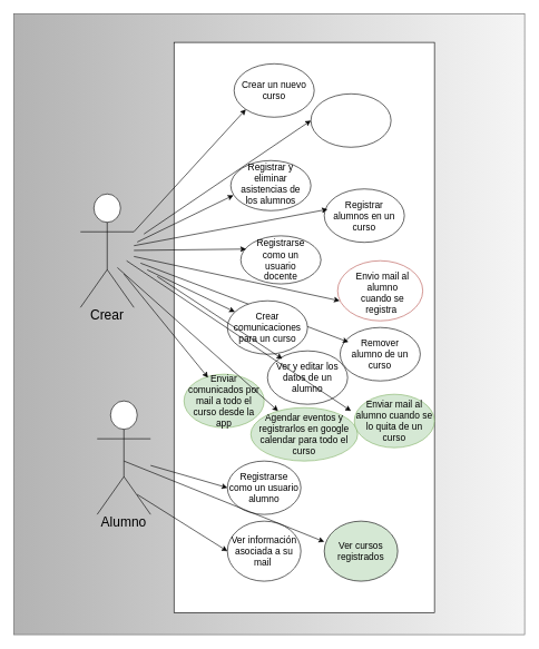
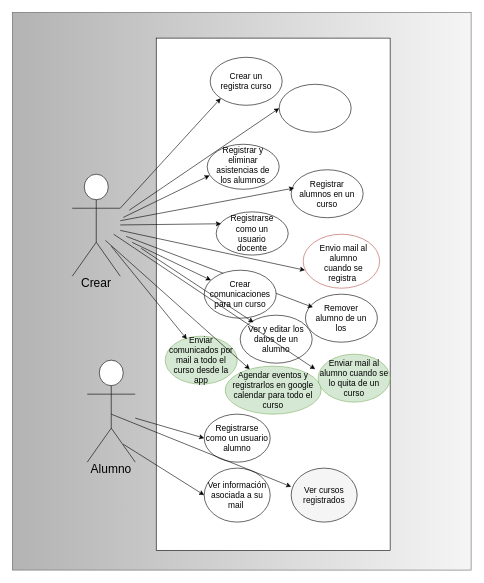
  <mxCell id="0" />
  <mxCell id="1" parent="0" />
  <mxCell id="2" value="" style="rounded=0;whiteSpace=wrap;html=1;fontSize=20;align=left;gradientColor=#b3b3b3;fillColor=#f5f5f5;strokeColor=#666666;direction=south;" parent="1" vertex="1"><mxGeometry x="20" y="20" width="765" height="930" as="geometry" /></mxCell>
  <mxCell id="3" value="" style="rounded=0;whiteSpace=wrap;html=1;strokeColor=#000000;fontSize=20;align=left;" parent="1" vertex="1"><mxGeometry x="260" y="63" width="390" height="854" as="geometry" /></mxCell>
  <mxCell id="4" value="" style="ellipse;whiteSpace=wrap;html=1;strokeColor=#b85450;fontSize=14;align=left;fillColor=#FFFFFF;" parent="1" vertex="1"><mxGeometry x="505" y="390" width="127.5" height="90" as="geometry" /></mxCell>
  <mxCell id="5" value="" style="shape=umlActor;verticalLabelPosition=bottom;labelBackgroundColor=#ffffff;verticalAlign=top;html=1;outlineConnect=0;strokeColor=#000000;fontSize=20;align=left;" parent="1" vertex="1"><mxGeometry x="120" y="290" width="80" height="170" as="geometry" /></mxCell>
  <mxCell id="6" value="" style="ellipse;whiteSpace=wrap;html=1;strokeColor=#000000;fontSize=20;align=left;" parent="1" vertex="1"><mxGeometry x="350" y="95" width="120" height="80" as="geometry" /></mxCell>
  <mxCell id="7" value="" style="ellipse;whiteSpace=wrap;html=1;strokeColor=#000000;fontSize=20;align=left;" parent="1" vertex="1"><mxGeometry x="465" y="140" width="120" height="80" as="geometry" /></mxCell>
  <mxCell id="8" value="" style="ellipse;whiteSpace=wrap;html=1;strokeColor=#000000;fontSize=20;align=left;" parent="1" vertex="1"><mxGeometry x="345" y="240" width="120" height="75" as="geometry" /></mxCell>
  <mxCell id="9" value="" style="endArrow=classic;html=1;fontSize=20;entryX=0;entryY=1;entryDx=0;entryDy=0;exitX=1;exitY=0.333;exitDx=0;exitDy=0;exitPerimeter=0;" parent="1" source="5" target="6" edge="1"><mxGeometry width="50" height="50" relative="1" as="geometry"><mxPoint x="235" y="323" as="sourcePoint" /><mxPoint x="350" y="146" as="targetPoint" /></mxGeometry></mxCell>
  <mxCell id="10" value="Crear&lt;br&gt;" style="text;html=1;strokeColor=none;fillColor=none;align=center;verticalAlign=middle;whiteSpace=wrap;rounded=0;fontSize=20;" parent="1" vertex="1"><mxGeometry x="155" y="460" width="10" height="20" as="geometry" /></mxCell>
  <mxCell id="11" value="" style="endArrow=classic;html=1;fontSize=20;entryX=0.033;entryY=0.693;entryDx=0;entryDy=0;entryPerimeter=0;" parent="1" target="8" edge="1"><mxGeometry width="50" height="50" relative="1" as="geometry"><mxPoint x="205" y="362" as="sourcePoint" /><mxPoint x="455" y="320" as="targetPoint" /></mxGeometry></mxCell>
- <mxCell id="12" value="Crear un nuevo curso" style="text;html=1;strokeColor=none;fillColor=none;align=center;verticalAlign=middle;whiteSpace=wrap;rounded=0;fontSize=14;" parent="1" vertex="1"><mxGeometry x="360" y="100" width="100" height="70" as="geometry" /></mxCell>
+ <mxCell id="12" value="Crear un registra curso" style="text;html=1;strokeColor=none;fillColor=none;align=center;verticalAlign=middle;whiteSpace=wrap;rounded=0;fontSize=14;" parent="1" vertex="1"><mxGeometry x="360" y="100" width="100" height="70" as="geometry" /></mxCell>
  <mxCell id="13" value="Registrar y eliminar asistencias de los alumnos" style="text;html=1;strokeColor=none;fillColor=none;align=center;verticalAlign=middle;whiteSpace=wrap;rounded=0;fontSize=14;" parent="1" vertex="1"><mxGeometry x="355" y="240" width="100" height="70" as="geometry" /></mxCell>
  <mxCell id="14" value="" style="ellipse;whiteSpace=wrap;html=1;strokeColor=#000000;fontSize=14;align=left;" parent="1" vertex="1"><mxGeometry x="485" y="282.5" width="120" height="80" as="geometry" /></mxCell>
  <mxCell id="15" value="" style="endArrow=classic;html=1;fontSize=20;entryX=-0.05;entryY=0.364;entryDx=0;entryDy=0;entryPerimeter=0;" parent="1" source="5" target="16" edge="1"><mxGeometry width="50" height="50" relative="1" as="geometry"><mxPoint x="215" y="449.997" as="sourcePoint" /><mxPoint x="352.04" y="518.92" as="targetPoint" /></mxGeometry></mxCell>
  <mxCell id="16" value="Registrar alumnos en un curso" style="text;html=1;strokeColor=none;fillColor=none;align=center;verticalAlign=middle;whiteSpace=wrap;rounded=0;fontSize=14;" parent="1" vertex="1"><mxGeometry x="495" y="287.5" width="100" height="70" as="geometry" /></mxCell>
  <mxCell id="17" value="" style="endArrow=classic;html=1;fontSize=20;entryX=0;entryY=0.5;entryDx=0;entryDy=0;" parent="1" target="7" edge="1"><mxGeometry width="50" height="50" relative="1" as="geometry"><mxPoint x="215" y="350" as="sourcePoint" /><mxPoint x="360" y="231.04" as="targetPoint" /></mxGeometry></mxCell>
  <mxCell id="18" style="edgeStyle=orthogonalEdgeStyle;rounded=0;orthogonalLoop=1;jettySize=auto;html=1;exitX=1;exitY=0.5;exitDx=0;exitDy=0;entryX=1;entryY=0.5;entryDx=0;entryDy=0;" parent="1" source="19" target="20" edge="1"><mxGeometry relative="1" as="geometry" /></mxCell>
  <mxCell id="19" value="" style="ellipse;whiteSpace=wrap;html=1;strokeColor=#000000;fontSize=14;align=left;" parent="1" vertex="1"><mxGeometry x="360" y="352.75" width="120" height="72" as="geometry" /></mxCell>
  <mxCell id="20" value="Registrarse como un usuario docente" style="text;html=1;strokeColor=none;fillColor=none;align=center;verticalAlign=middle;whiteSpace=wrap;rounded=0;fontSize=14;" parent="1" vertex="1"><mxGeometry x="375" y="357.5" width="90" height="62.5" as="geometry" /></mxCell>
  <mxCell id="21" value="" style="endArrow=classic;html=1;fontSize=20;entryX=0.067;entryY=0.275;entryDx=0;entryDy=0;entryPerimeter=0;" parent="1" source="5" target="19" edge="1"><mxGeometry width="50" height="50" relative="1" as="geometry"><mxPoint x="205" y="430.004" as="sourcePoint" /><mxPoint x="355" y="470" as="targetPoint" /></mxGeometry></mxCell>
  <mxCell id="22" value="" style="shape=umlActor;verticalLabelPosition=bottom;labelBackgroundColor=#ffffff;verticalAlign=top;html=1;outlineConnect=0;strokeColor=#000000;fontSize=20;align=left;" parent="1" vertex="1"><mxGeometry x="145" y="600" width="80" height="170" as="geometry" /></mxCell>
  <mxCell id="23" value="Alumno&lt;br&gt;" style="text;html=1;strokeColor=none;fillColor=none;align=center;verticalAlign=middle;whiteSpace=wrap;rounded=0;fontSize=20;" parent="1" vertex="1"><mxGeometry x="180" y="770" width="10" height="20" as="geometry" /></mxCell>
  <mxCell id="24" value="Envio mail al alumno cuando se registra&amp;nbsp;" style="text;html=1;strokeColor=none;fillColor=none;align=center;verticalAlign=middle;whiteSpace=wrap;rounded=0;fontSize=14;" parent="1" vertex="1"><mxGeometry x="525" y="436.5" width="95" height="3.5" as="geometry" /></mxCell>
  <mxCell id="25" value="" style="ellipse;whiteSpace=wrap;html=1;strokeColor=#000000;fontSize=14;align=left;fillColor=#FFFFFF;" parent="1" vertex="1"><mxGeometry x="508.75" y="490" width="120" height="80" as="geometry" /></mxCell>
  <mxCell id="26" value="" style="endArrow=classic;html=1;fontSize=20;entryX=0.024;entryY=0.667;entryDx=0;entryDy=0;entryPerimeter=0;" parent="1" source="5" target="4" edge="1"><mxGeometry width="50" height="50" relative="1" as="geometry"><mxPoint x="255" y="378.739" as="sourcePoint" /><mxPoint x="378.04" y="382.55" as="targetPoint" /></mxGeometry></mxCell>
- <mxCell id="27" value="Remover alumno de un curso" style="text;html=1;strokeColor=none;fillColor=none;align=center;verticalAlign=middle;whiteSpace=wrap;rounded=0;fontSize=14;" parent="1" vertex="1"><mxGeometry x="521.25" y="470" width="95" height="120" as="geometry" /></mxCell>
+ <mxCell id="27" value="Remover alumno de un los" style="text;html=1;strokeColor=none;fillColor=none;align=center;verticalAlign=middle;whiteSpace=wrap;rounded=0;fontSize=14;" parent="1" vertex="1"><mxGeometry x="521.25" y="470" width="95" height="120" as="geometry" /></mxCell>
  <mxCell id="28" value="" style="endArrow=classic;html=1;fontSize=20;" parent="1" target="27" edge="1"><mxGeometry width="50" height="50" relative="1" as="geometry"><mxPoint x="210" y="393.623" as="sourcePoint" /><mxPoint x="518.06" y="460.03" as="targetPoint" /></mxGeometry></mxCell>
  <mxCell id="29" value="Crear comunicaciones para un curso" style="ellipse;whiteSpace=wrap;html=1;fontSize=14;align=center;fillColor=#FFFFFF;" parent="1" vertex="1"><mxGeometry x="340" y="450" width="120" height="80" as="geometry" /></mxCell>
  <mxCell id="30" value="" style="endArrow=classic;html=1;fontSize=20;" parent="1" target="29" edge="1"><mxGeometry width="50" height="50" relative="1" as="geometry"><mxPoint x="220" y="403.623" as="sourcePoint" /><mxPoint x="505" y="520.518" as="targetPoint" /></mxGeometry></mxCell>
  <mxCell id="31" value="Ver y editar los datos de un alumno" style="ellipse;whiteSpace=wrap;html=1;strokeColor=#000000;fontSize=14;align=center;fillColor=#FFFFFF;" parent="1" vertex="1"><mxGeometry x="400" y="525" width="120" height="80" as="geometry" /></mxCell>
  <mxCell id="32" value="" style="endArrow=classic;html=1;fontSize=20;" parent="1" edge="1"><mxGeometry width="50" height="50" relative="1" as="geometry"><mxPoint x="235" y="413.623" as="sourcePoint" /><mxPoint x="422.25" y="536.933" as="targetPoint" /></mxGeometry></mxCell>
  <mxCell id="33" value="Ver información asociada a su mail&amp;nbsp;" style="ellipse;whiteSpace=wrap;html=1;strokeColor=#000000;fontSize=14;align=center;fillColor=#FFFFFF;" parent="1" vertex="1"><mxGeometry x="340" y="780" width="110" height="90" as="geometry" /></mxCell>
  <mxCell id="34" value="Registrarse como un usuario alumno" style="ellipse;whiteSpace=wrap;html=1;strokeColor=#000000;fontSize=14;align=center;fillColor=#FFFFFF;" parent="1" vertex="1"><mxGeometry x="340" y="690" width="110" height="80" as="geometry" /></mxCell>
  <mxCell id="35" value="" style="endArrow=classic;html=1;fontSize=20;entryX=0;entryY=0.5;entryDx=0;entryDy=0;" parent="1" source="22" target="34" edge="1"><mxGeometry width="50" height="50" relative="1" as="geometry"><mxPoint x="240" y="423.623" as="sourcePoint" /><mxPoint x="363.292" y="556.042" as="targetPoint" /></mxGeometry></mxCell>
  <mxCell id="36" value="" style="endArrow=classic;html=1;fontSize=20;entryX=0;entryY=0.5;entryDx=0;entryDy=0;exitX=0.75;exitY=0.824;exitDx=0;exitDy=0;exitPerimeter=0;" parent="1" source="22" target="33" edge="1"><mxGeometry width="50" height="50" relative="1" as="geometry"><mxPoint x="235" y="691.25" as="sourcePoint" /><mxPoint x="355" y="680" as="targetPoint" /></mxGeometry></mxCell>
  <mxCell id="37" value="Enviar comunicados por mail a todo el curso desde la app" style="ellipse;whiteSpace=wrap;html=1;strokeColor=#82b366;fontSize=14;align=center;fillColor=#d5e8d4;" parent="1" vertex="1"><mxGeometry x="275" y="560" width="120" height="80" as="geometry" /></mxCell>
  <mxCell id="38" value="" style="endArrow=classic;html=1;fontSize=20;entryX=0.3;entryY=0.063;entryDx=0;entryDy=0;entryPerimeter=0;" parent="1" target="37" edge="1"><mxGeometry width="50" height="50" relative="1" as="geometry"><mxPoint x="185" y="410" as="sourcePoint" /><mxPoint x="432.25" y="546.933" as="targetPoint" /></mxGeometry></mxCell>
  <mxCell id="39" value="Agendar eventos y registrarlos en google calendar para todo el curso" style="ellipse;whiteSpace=wrap;html=1;strokeColor=#82b366;fontSize=14;align=center;fillColor=#d5e8d4;" parent="1" vertex="1"><mxGeometry x="375" y="610" width="160" height="80" as="geometry" /></mxCell>
  <mxCell id="40" value="" style="endArrow=classic;html=1;fontSize=20;exitX=0.151;exitY=0.276;exitDx=0;exitDy=0;exitPerimeter=0;" parent="1" target="39" edge="1"><mxGeometry width="50" height="50" relative="1" as="geometry"><mxPoint x="175.23" y="400.28" as="sourcePoint" /><mxPoint x="321" y="575.04" as="targetPoint" /></mxGeometry></mxCell>
- <mxCell id="41" value="Ver cursos registrados" style="ellipse;whiteSpace=wrap;html=1;strokeColor=#000000;fontSize=14;align=center;fillColor=#D5E8D4;" vertex="1" parent="1"><mxGeometry x="485" y="780" width="110" height="90" as="geometry" /></mxCell>
+ <mxCell id="41" value="Ver cursos registrados" style="ellipse;whiteSpace=wrap;html=1;strokeColor=#000000;fontSize=14;align=center;fillColor=#f5f5f5;" vertex="1" parent="1"><mxGeometry x="485" y="780" width="110" height="90" as="geometry" /></mxCell>
  <mxCell id="42" value="" style="endArrow=classic;html=1;fontSize=20;exitX=0.75;exitY=0.824;exitDx=0;exitDy=0;exitPerimeter=0;entryX=0;entryY=0.344;entryDx=0;entryDy=0;entryPerimeter=0;" edge="1" parent="1" target="41"><mxGeometry width="50" height="50" relative="1" as="geometry"><mxPoint x="185" y="690" as="sourcePoint" /><mxPoint x="475" y="806" as="targetPoint" /></mxGeometry></mxCell>
  <mxCell id="43" value="Enviar mail al alumno cuando se lo quita de un curso" style="ellipse;whiteSpace=wrap;html=1;strokeColor=#82b366;fontSize=14;align=center;fillColor=#d5e8d4;" vertex="1" parent="1"><mxGeometry x="530" y="590" width="120" height="80" as="geometry" /></mxCell>
  <mxCell id="44" value="" style="endArrow=classic;html=1;fontSize=20;exitX=0.151;exitY=0.276;exitDx=0;exitDy=0;exitPerimeter=0;" edge="1" parent="1"><mxGeometry width="50" height="50" relative="1" as="geometry"><mxPoint x="189" y="390" as="sourcePoint" /><mxPoint x="525" y="615" as="targetPoint" /></mxGeometry></mxCell>
